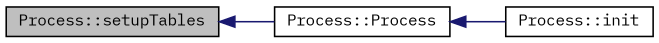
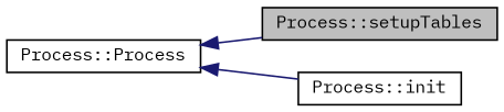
  digraph {
    fontname="IBM Plex Mono"
    rankdir=LR
    node [color=black fillcolor=white fontname="IBM Plex Mono" fontsize=10 shape=record style=filled]
    edge [color=midnightblue dir=back fontname="IBM Plex Mono" fontsize=10 labelfontname=Helvetica labelfontsize=10 style=solid]
    n1 [fillcolor=grey75 fontcolor=black height=0.2 label="Process::setupTables" width=0.4]
    n2 [height=0.2 label="Process::Process" width=0.4]
    n3 [height=0.2 label="Process::init" width=0.4]
-   n1 -> n2
+   n2 -> n1
    n2 -> n3
  }
